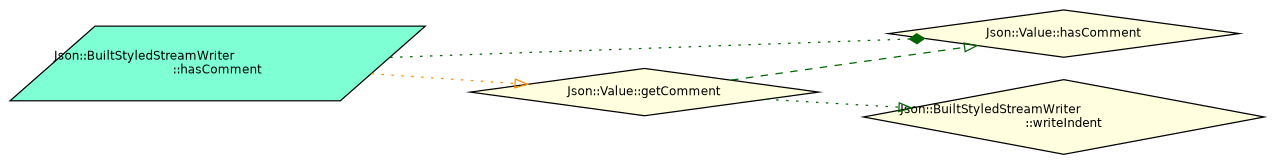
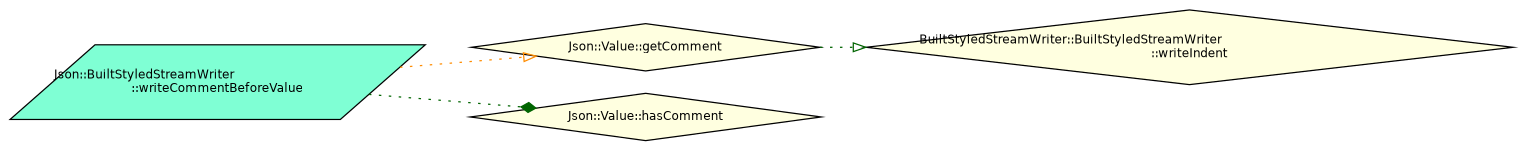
  digraph {
    rankdir=LR
    node [color=black fillcolor=lightyellow fontname=Helvetica fontsize=10 shape=diamond style=filled]
    edge [arrowhead=onormal color=darkgreen fontname=Helvetica fontsize=10 labelfontname=Helvetica labelfontsize=10 style=dotted]
-   n1 [fillcolor=aquamarine fontcolor=black height=0.2 label="Json::BuiltStyledStreamWriter\l::hasComment" shape=parallelogram width=0.4]
+   n1 [fillcolor=aquamarine fontcolor=black height=0.2 label="Json::BuiltStyledStreamWriter\l::writeCommentBeforeValue" shape=parallelogram width=0.4]
    n2 [height=0.2 label="Json::Value::getComment" width=0.4]
    n3 [height=0.2 label="Json::Value::hasComment" width=0.4]
-   n4 [height=0.2 label="Json::BuiltStyledStreamWriter\l::writeIndent" width=0.4]
+   n4 [height=0.2 label="BuiltStyledStreamWriter::BuiltStyledStreamWriter\l::writeIndent" width=0.4]
    n1 -> n2 [color=darkorange]
    n1 -> n3 [arrowhead=diamond]
-   n2 -> n3 [style=dashed]
    n2 -> n4
  }
